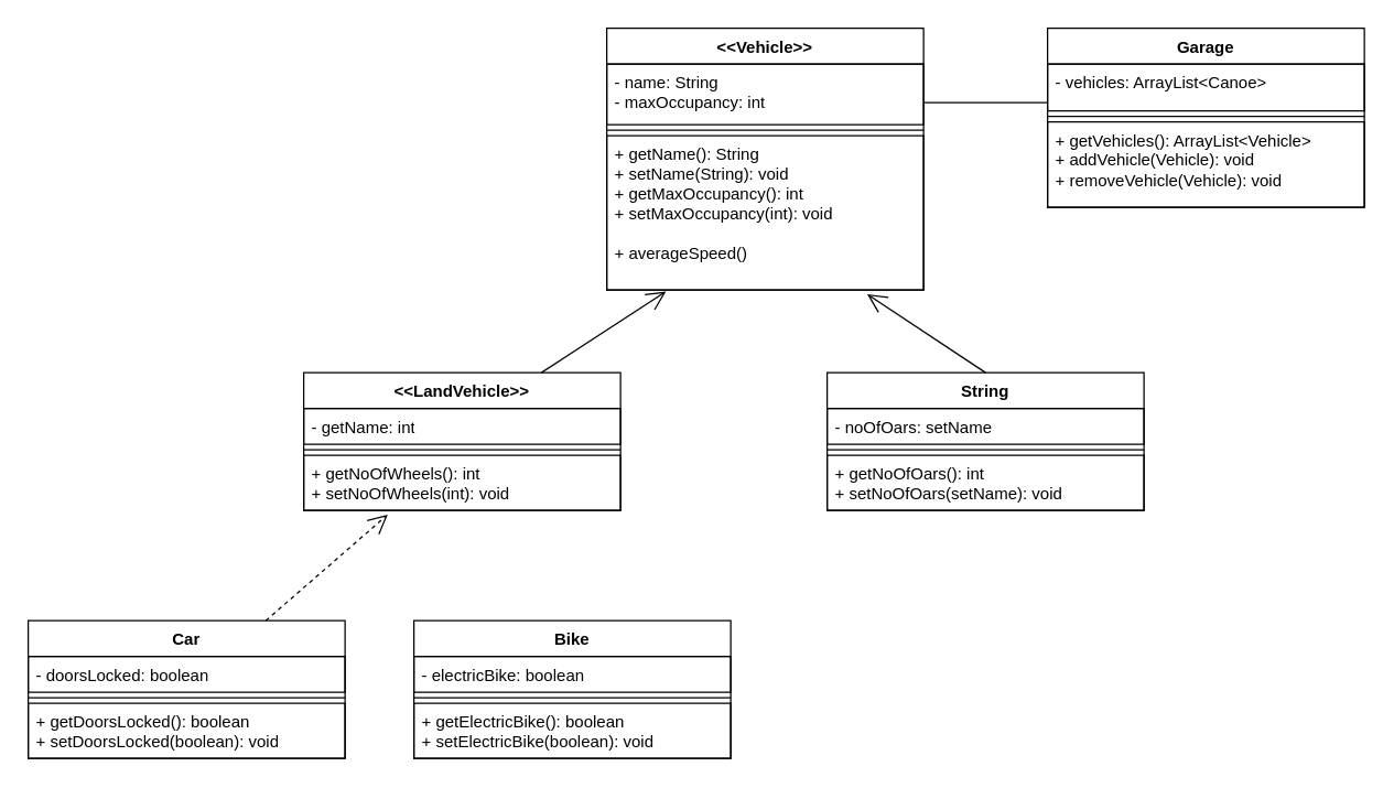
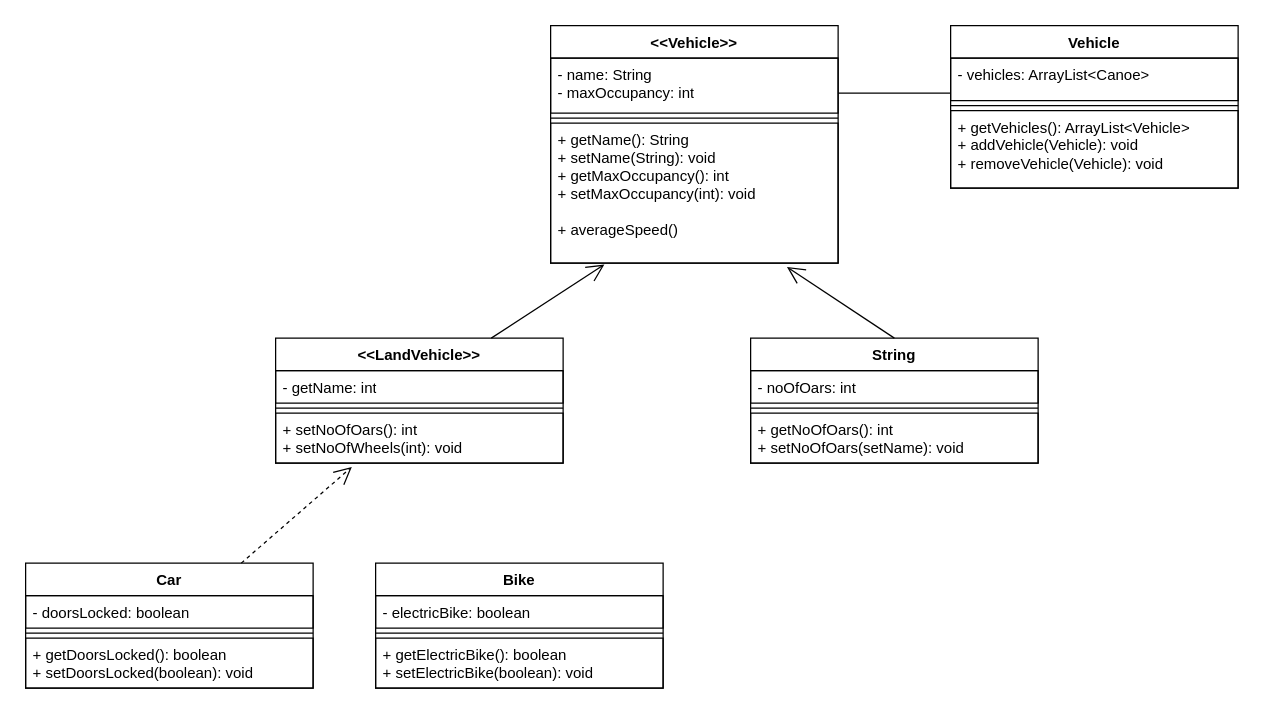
  <mxCell id="0" />
  <mxCell id="1" parent="0" />
  <mxCell id="2" value="&amp;lt;&amp;lt;Vehicle&amp;gt;&amp;gt;" style="swimlane;fontStyle=1;align=center;verticalAlign=top;childLayout=stackLayout;horizontal=1;startSize=26;horizontalStack=0;resizeParent=1;resizeParentMax=0;resizeLast=0;collapsible=1;marginBottom=0;whiteSpace=wrap;html=1;strokeColor=#000000;" vertex="1" parent="1"><mxGeometry x="440" y="20" width="230" height="190" as="geometry" /></mxCell>
  <mxCell id="3" value="- name: String&lt;br&gt;- maxOccupancy: int" style="text;strokeColor=#000000;fillColor=none;align=left;verticalAlign=top;spacingLeft=4;spacingRight=4;overflow=hidden;rotatable=0;points=[[0,0.5],[1,0.5]];portConstraint=eastwest;whiteSpace=wrap;html=1;" vertex="1" parent="2"><mxGeometry y="26" width="230" height="44" as="geometry" /></mxCell>
  <mxCell id="4" value="" style="line;strokeWidth=1;fillColor=none;align=left;verticalAlign=middle;spacingTop=-1;spacingLeft=3;spacingRight=3;rotatable=0;labelPosition=right;points=[];portConstraint=eastwest;strokeColor=#000000;" vertex="1" parent="2"><mxGeometry y="70" width="230" height="8" as="geometry" /></mxCell>
  <mxCell id="5" value="+ getName(): String&lt;br&gt;+ setName(String): void&lt;br&gt;+ getMaxOccupancy(): int&lt;br&gt;+ setMaxOccupancy(int): void&lt;br&gt;&lt;br&gt;+ averageSpeed()&lt;br&gt;" style="text;strokeColor=#000000;fillColor=none;align=left;verticalAlign=top;spacingLeft=4;spacingRight=4;overflow=hidden;rotatable=0;points=[[0,0.5],[1,0.5]];portConstraint=eastwest;whiteSpace=wrap;html=1;" vertex="1" parent="2"><mxGeometry y="78" width="230" height="112" as="geometry" /></mxCell>
  <mxCell id="6" value="Car" style="swimlane;fontStyle=1;align=center;verticalAlign=top;childLayout=stackLayout;horizontal=1;startSize=26;horizontalStack=0;resizeParent=1;resizeParentMax=0;resizeLast=0;collapsible=1;marginBottom=0;whiteSpace=wrap;html=1;strokeColor=#000000;" vertex="1" parent="1"><mxGeometry x="20" y="450" width="230" height="100" as="geometry" /></mxCell>
  <mxCell id="7" value="- doorsLocked: boolean" style="text;strokeColor=#000000;fillColor=none;align=left;verticalAlign=top;spacingLeft=4;spacingRight=4;overflow=hidden;rotatable=0;points=[[0,0.5],[1,0.5]];portConstraint=eastwest;whiteSpace=wrap;html=1;" vertex="1" parent="6"><mxGeometry y="26" width="230" height="26" as="geometry" /></mxCell>
  <mxCell id="8" value="" style="line;strokeWidth=1;fillColor=none;align=left;verticalAlign=middle;spacingTop=-1;spacingLeft=3;spacingRight=3;rotatable=0;labelPosition=right;points=[];portConstraint=eastwest;strokeColor=#000000;" vertex="1" parent="6"><mxGeometry y="52" width="230" height="8" as="geometry" /></mxCell>
  <mxCell id="9" value="+ getDoorsLocked(): boolean&lt;br&gt;+ setDoorsLocked(boolean): void" style="text;strokeColor=#000000;fillColor=none;align=left;verticalAlign=top;spacingLeft=4;spacingRight=4;overflow=hidden;rotatable=0;points=[[0,0.5],[1,0.5]];portConstraint=eastwest;whiteSpace=wrap;html=1;" vertex="1" parent="6"><mxGeometry y="60" width="230" height="40" as="geometry" /></mxCell>
  <mxCell id="10" value="Bike" style="swimlane;fontStyle=1;align=center;verticalAlign=top;childLayout=stackLayout;horizontal=1;startSize=26;horizontalStack=0;resizeParent=1;resizeParentMax=0;resizeLast=0;collapsible=1;marginBottom=0;whiteSpace=wrap;html=1;strokeColor=#000000;" vertex="1" parent="1"><mxGeometry x="300" y="450" width="230" height="100" as="geometry" /></mxCell>
  <mxCell id="11" value="- electricBike: boolean" style="text;strokeColor=#000000;fillColor=none;align=left;verticalAlign=top;spacingLeft=4;spacingRight=4;overflow=hidden;rotatable=0;points=[[0,0.5],[1,0.5]];portConstraint=eastwest;whiteSpace=wrap;html=1;" vertex="1" parent="10"><mxGeometry y="26" width="230" height="26" as="geometry" /></mxCell>
  <mxCell id="12" value="" style="line;strokeWidth=1;fillColor=none;align=left;verticalAlign=middle;spacingTop=-1;spacingLeft=3;spacingRight=3;rotatable=0;labelPosition=right;points=[];portConstraint=eastwest;strokeColor=#000000;" vertex="1" parent="10"><mxGeometry y="52" width="230" height="8" as="geometry" /></mxCell>
  <mxCell id="13" value="+ getElectricBike(): boolean&lt;br&gt;+ setElectricBike(boolean): void" style="text;strokeColor=#000000;fillColor=none;align=left;verticalAlign=top;spacingLeft=4;spacingRight=4;overflow=hidden;rotatable=0;points=[[0,0.5],[1,0.5]];portConstraint=eastwest;whiteSpace=wrap;html=1;" vertex="1" parent="10"><mxGeometry y="60" width="230" height="40" as="geometry" /></mxCell>
  <mxCell id="14" value="" style="endArrow=open;endFill=1;endSize=12;html=1;rounded=0;exitX=0.75;exitY=0;exitDx=0;exitDy=0;entryX=0.265;entryY=1.077;entryDx=0;entryDy=0;entryPerimeter=0;strokeColor=#000000;dashed=1;" edge="1" parent="1" source="6" target="23"><mxGeometry width="160" relative="1" as="geometry"><mxPoint x="210" y="230" as="sourcePoint" /><mxPoint x="370" y="230" as="targetPoint" /></mxGeometry></mxCell>
- <mxCell id="15" value="Garage" style="swimlane;fontStyle=1;align=center;verticalAlign=top;childLayout=stackLayout;horizontal=1;startSize=26;horizontalStack=0;resizeParent=1;resizeParentMax=0;resizeLast=0;collapsible=1;marginBottom=0;whiteSpace=wrap;html=1;strokeColor=#000000;" vertex="1" parent="1"><mxGeometry x="760" y="20" width="230" height="130" as="geometry" /></mxCell>
+ <mxCell id="15" value="Vehicle" style="swimlane;fontStyle=1;align=center;verticalAlign=top;childLayout=stackLayout;horizontal=1;startSize=26;horizontalStack=0;resizeParent=1;resizeParentMax=0;resizeLast=0;collapsible=1;marginBottom=0;whiteSpace=wrap;html=1;strokeColor=#000000;" vertex="1" parent="1"><mxGeometry x="760" y="20" width="230" height="130" as="geometry" /></mxCell>
  <mxCell id="16" value="- vehicles: ArrayList&amp;lt;Canoe&amp;gt;" style="text;strokeColor=#000000;fillColor=none;align=left;verticalAlign=top;spacingLeft=4;spacingRight=4;overflow=hidden;rotatable=0;points=[[0,0.5],[1,0.5]];portConstraint=eastwest;whiteSpace=wrap;html=1;" vertex="1" parent="15"><mxGeometry y="26" width="230" height="34" as="geometry" /></mxCell>
  <mxCell id="17" value="" style="line;strokeWidth=1;fillColor=none;align=left;verticalAlign=middle;spacingTop=-1;spacingLeft=3;spacingRight=3;rotatable=0;labelPosition=right;points=[];portConstraint=eastwest;strokeColor=#000000;" vertex="1" parent="15"><mxGeometry y="60" width="230" height="8" as="geometry" /></mxCell>
  <mxCell id="18" value="+ getVehicles(): ArrayList&amp;lt;Vehicle&amp;gt;&lt;br&gt;+ addVehicle(Vehicle): void&lt;br&gt;+ removeVehicle(Vehicle): void" style="text;strokeColor=#000000;fillColor=none;align=left;verticalAlign=top;spacingLeft=4;spacingRight=4;overflow=hidden;rotatable=0;points=[[0,0.5],[1,0.5]];portConstraint=eastwest;whiteSpace=wrap;html=1;" vertex="1" parent="15"><mxGeometry y="68" width="230" height="62" as="geometry" /></mxCell>
  <mxCell id="19" value="" style="line;strokeWidth=1;fillColor=none;align=left;verticalAlign=middle;spacingTop=-1;spacingLeft=3;spacingRight=3;rotatable=0;labelPosition=right;points=[];portConstraint=eastwest;strokeColor=#000000;" vertex="1" parent="1"><mxGeometry x="670" y="70" width="90" height="8" as="geometry" /></mxCell>
  <mxCell id="20" value="&amp;lt;&amp;lt;LandVehicle&amp;gt;&amp;gt;" style="swimlane;fontStyle=1;align=center;verticalAlign=top;childLayout=stackLayout;horizontal=1;startSize=26;horizontalStack=0;resizeParent=1;resizeParentMax=0;resizeLast=0;collapsible=1;marginBottom=0;whiteSpace=wrap;html=1;strokeColor=#000000;" vertex="1" parent="1"><mxGeometry x="220" y="270" width="230" height="100" as="geometry" /></mxCell>
  <mxCell id="21" value="- getName: int" style="text;strokeColor=#000000;fillColor=none;align=left;verticalAlign=top;spacingLeft=4;spacingRight=4;overflow=hidden;rotatable=0;points=[[0,0.5],[1,0.5]];portConstraint=eastwest;whiteSpace=wrap;html=1;" vertex="1" parent="20"><mxGeometry y="26" width="230" height="26" as="geometry" /></mxCell>
  <mxCell id="22" value="" style="line;strokeWidth=1;fillColor=none;align=left;verticalAlign=middle;spacingTop=-1;spacingLeft=3;spacingRight=3;rotatable=0;labelPosition=right;points=[];portConstraint=eastwest;strokeColor=#000000;" vertex="1" parent="20"><mxGeometry y="52" width="230" height="8" as="geometry" /></mxCell>
- <mxCell id="23" value="+ getNoOfWheels(): int&lt;br&gt;+ setNoOfWheels(int): void" style="text;strokeColor=#000000;fillColor=none;align=left;verticalAlign=top;spacingLeft=4;spacingRight=4;overflow=hidden;rotatable=0;points=[[0,0.5],[1,0.5]];portConstraint=eastwest;whiteSpace=wrap;html=1;" vertex="1" parent="20"><mxGeometry y="60" width="230" height="40" as="geometry" /></mxCell>
+ <mxCell id="23" value="+ setNoOfOars(): int&lt;br&gt;+ setNoOfWheels(int): void" style="text;strokeColor=#000000;fillColor=none;align=left;verticalAlign=top;spacingLeft=4;spacingRight=4;overflow=hidden;rotatable=0;points=[[0,0.5],[1,0.5]];portConstraint=eastwest;whiteSpace=wrap;html=1;" vertex="1" parent="20"><mxGeometry y="60" width="230" height="40" as="geometry" /></mxCell>
  <mxCell id="24" value="" style="endArrow=open;endFill=1;endSize=12;html=1;rounded=0;exitX=0.75;exitY=0;exitDx=0;exitDy=0;entryX=0.187;entryY=1.01;entryDx=0;entryDy=0;entryPerimeter=0;strokeColor=#000000;" edge="1" parent="1" source="20" target="5"><mxGeometry width="160" relative="1" as="geometry"><mxPoint x="340" y="267" as="sourcePoint" /><mxPoint x="428" y="200" as="targetPoint" /></mxGeometry></mxCell>
  <mxCell id="25" value="String" style="swimlane;fontStyle=1;align=center;verticalAlign=top;childLayout=stackLayout;horizontal=1;startSize=26;horizontalStack=0;resizeParent=1;resizeParentMax=0;resizeLast=0;collapsible=1;marginBottom=0;whiteSpace=wrap;html=1;strokeColor=#000000;" vertex="1" parent="1"><mxGeometry x="600" y="270" width="230" height="100" as="geometry" /></mxCell>
- <mxCell id="26" value="- noOfOars: setName" style="text;strokeColor=#000000;fillColor=none;align=left;verticalAlign=top;spacingLeft=4;spacingRight=4;overflow=hidden;rotatable=0;points=[[0,0.5],[1,0.5]];portConstraint=eastwest;whiteSpace=wrap;html=1;" vertex="1" parent="25"><mxGeometry y="26" width="230" height="26" as="geometry" /></mxCell>
+ <mxCell id="26" value="- noOfOars: int" style="text;strokeColor=#000000;fillColor=none;align=left;verticalAlign=top;spacingLeft=4;spacingRight=4;overflow=hidden;rotatable=0;points=[[0,0.5],[1,0.5]];portConstraint=eastwest;whiteSpace=wrap;html=1;" vertex="1" parent="25"><mxGeometry y="26" width="230" height="26" as="geometry" /></mxCell>
  <mxCell id="27" value="" style="line;strokeWidth=1;fillColor=none;align=left;verticalAlign=middle;spacingTop=-1;spacingLeft=3;spacingRight=3;rotatable=0;labelPosition=right;points=[];portConstraint=eastwest;strokeColor=#000000;" vertex="1" parent="25"><mxGeometry y="52" width="230" height="8" as="geometry" /></mxCell>
  <mxCell id="28" value="+ getNoOfOars(): int&lt;br&gt;+ setNoOfOars(setName): void" style="text;strokeColor=#000000;fillColor=none;align=left;verticalAlign=top;spacingLeft=4;spacingRight=4;overflow=hidden;rotatable=0;points=[[0,0.5],[1,0.5]];portConstraint=eastwest;whiteSpace=wrap;html=1;" vertex="1" parent="25"><mxGeometry y="60" width="230" height="40" as="geometry" /></mxCell>
  <mxCell id="29" value="" style="endArrow=open;endFill=1;endSize=12;html=1;rounded=0;entryX=0.822;entryY=1.027;entryDx=0;entryDy=0;entryPerimeter=0;exitX=0.5;exitY=0;exitDx=0;exitDy=0;" edge="1" parent="1" source="25" target="5"><mxGeometry width="160" relative="1" as="geometry"><mxPoint x="650" y="260" as="sourcePoint" /><mxPoint x="810" y="260" as="targetPoint" /></mxGeometry></mxCell>
